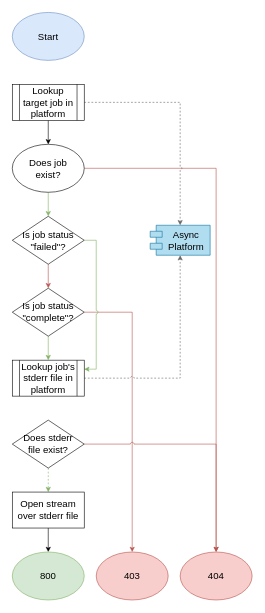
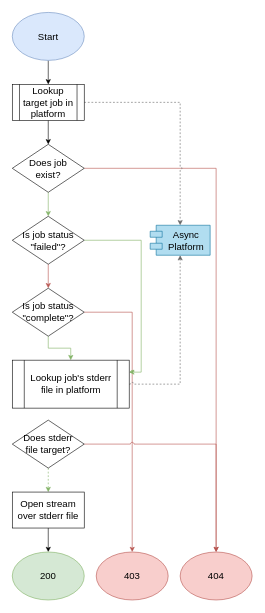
  <mxCell id="0" />
  <mxCell id="1" parent="0" />
  <mxCell id="2" style="edgeStyle=orthogonalEdgeStyle;rounded=0;jumpStyle=arc;orthogonalLoop=1;jettySize=auto;html=1;exitX=1;exitY=0.5;exitDx=0;exitDy=0;entryX=0.5;entryY=0;entryDx=0;entryDy=0;fontSize=16;fillColor=#f8cecc;strokeColor=#b85450;" edge="1" parent="1" source="16" target="25"><mxGeometry relative="1" as="geometry" /></mxCell>
  <mxCell id="3" style="edgeStyle=orthogonalEdgeStyle;rounded=0;jumpStyle=arc;orthogonalLoop=1;jettySize=auto;html=1;exitX=1;exitY=0.5;exitDx=0;exitDy=0;entryX=0.5;entryY=0;entryDx=0;entryDy=0;fontSize=16;fillColor=#f8cecc;strokeColor=#b85450;" edge="1" parent="1" source="11" target="26"><mxGeometry relative="1" as="geometry" /></mxCell>
+ <mxCell id="4" style="edgeStyle=orthogonalEdgeStyle;rounded=0;jumpStyle=arc;orthogonalLoop=1;jettySize=auto;html=1;exitX=0.5;exitY=1;exitDx=0;exitDy=0;entryX=0.5;entryY=0;entryDx=0;entryDy=0;fontSize=16;" edge="1" parent="1" source="5" target="8"><mxGeometry relative="1" as="geometry" /></mxCell>
  <mxCell id="5" value="Start" style="ellipse;whiteSpace=wrap;html=1;fontSize=16;fillColor=#dae8fc;strokeColor=#6c8ebf;" vertex="1" parent="1"><mxGeometry width="120" height="80" as="geometry" x="20" y="20" /></mxCell>
  <mxCell id="6" style="edgeStyle=orthogonalEdgeStyle;rounded=0;jumpStyle=arc;orthogonalLoop=1;jettySize=auto;html=1;exitX=1;exitY=0.5;exitDx=0;exitDy=0;dashed=1;fontSize=16;fillColor=#f5f5f5;strokeColor=#666666;" edge="1" parent="1" source="8" target="9"><mxGeometry relative="1" as="geometry" /></mxCell>
  <mxCell id="7" style="edgeStyle=orthogonalEdgeStyle;rounded=0;jumpStyle=arc;orthogonalLoop=1;jettySize=auto;html=1;exitX=0.5;exitY=1;exitDx=0;exitDy=0;entryX=0.5;entryY=0;entryDx=0;entryDy=0;fontSize=16;" edge="1" parent="1" source="8" target="11"><mxGeometry relative="1" as="geometry" /></mxCell>
  <mxCell id="8" value="Lookup target job in platform" style="shape=process;whiteSpace=wrap;html=1;backgroundOutline=1;fontSize=16;" vertex="1" parent="1"><mxGeometry y="140" width="120" height="60" as="geometry" x="20" /></mxCell>
  <mxCell id="9" value="Async&#10;Platform" style="shape=module;align=left;spacingLeft=20;align=center;verticalAlign=top;fontSize=16;fillColor=#b1ddf0;strokeColor=#10739e;" vertex="1" parent="1"><mxGeometry x="250" y="375" width="100" height="50" as="geometry" /></mxCell>
  <mxCell id="10" style="edgeStyle=orthogonalEdgeStyle;rounded=0;jumpStyle=arc;orthogonalLoop=1;jettySize=auto;html=1;exitX=0.5;exitY=1;exitDx=0;exitDy=0;entryX=0.5;entryY=0;entryDx=0;entryDy=0;fontSize=16;fillColor=#d5e8d4;strokeColor=#82b366;" edge="1" parent="1" source="11" target="14"><mxGeometry relative="1" as="geometry" /></mxCell>
- <mxCell id="11" value="Does job&lt;br&gt;exist?" style="ellipse;whiteSpace=wrap;html=1;fontSize=16;" vertex="1" parent="1"><mxGeometry y="240" width="120" height="80" as="geometry" x="20" /></mxCell>
+ <mxCell id="11" value="Does job&lt;br&gt;exist?" style="rhombus;whiteSpace=wrap;html=1;fontSize=16;" vertex="1" parent="1"><mxGeometry y="240" width="120" height="80" as="geometry" x="20" /></mxCell>
  <mxCell id="12" style="edgeStyle=orthogonalEdgeStyle;rounded=0;jumpStyle=arc;orthogonalLoop=1;jettySize=auto;html=1;exitX=0.5;exitY=1;exitDx=0;exitDy=0;entryX=0.5;entryY=0;entryDx=0;entryDy=0;fontSize=16;fillColor=#f8cecc;strokeColor=#b85450;" edge="1" parent="1" source="14" target="16"><mxGeometry relative="1" as="geometry" /></mxCell>
  <mxCell id="13" style="edgeStyle=orthogonalEdgeStyle;rounded=0;jumpStyle=arc;orthogonalLoop=1;jettySize=auto;html=1;exitX=1;exitY=0.5;exitDx=0;exitDy=0;entryX=1;entryY=0.25;entryDx=0;entryDy=0;fontSize=16;fillColor=#d5e8d4;strokeColor=#82b366;" edge="1" parent="1" source="14" target="18"><mxGeometry relative="1" as="geometry" /></mxCell>
  <mxCell id="14" value="Is job status&lt;br&gt;&quot;failed&quot;?" style="rhombus;whiteSpace=wrap;html=1;fontSize=16;" vertex="1" parent="1"><mxGeometry y="360" width="120" height="80" as="geometry" x="20" /></mxCell>
  <mxCell id="15" style="edgeStyle=orthogonalEdgeStyle;rounded=0;jumpStyle=arc;orthogonalLoop=1;jettySize=auto;html=1;exitX=0.5;exitY=1;exitDx=0;exitDy=0;entryX=0.5;entryY=0;entryDx=0;entryDy=0;fontSize=16;fillColor=#d5e8d4;strokeColor=#82b366;" edge="1" parent="1" source="16" target="18"><mxGeometry relative="1" as="geometry" /></mxCell>
  <mxCell id="16" value="Is job status&lt;br&gt;&quot;complete&quot;?" style="rhombus;whiteSpace=wrap;html=1;fontSize=16;" vertex="1" parent="1"><mxGeometry y="480" width="120" height="80" as="geometry" x="20" /></mxCell>
  <mxCell id="17" style="edgeStyle=orthogonalEdgeStyle;rounded=0;jumpStyle=arc;orthogonalLoop=1;jettySize=auto;html=1;exitX=1;exitY=0.5;exitDx=0;exitDy=0;entryX=0.5;entryY=1;entryDx=0;entryDy=0;dashed=1;fontSize=16;fillColor=#f5f5f5;strokeColor=#666666;" edge="1" parent="1" source="18" target="9"><mxGeometry relative="1" as="geometry" /></mxCell>
- <mxCell id="18" value="Lookup job's stderr file in platform" style="shape=process;whiteSpace=wrap;html=1;backgroundOutline=1;fontSize=16;" vertex="1" parent="1"><mxGeometry y="600" width="120" height="60" as="geometry" x="20" /></mxCell>
+ <mxCell id="18" value="Lookup job's stderr file in platform" style="shape=process;whiteSpace=wrap;html=1;backgroundOutline=1;fontSize=16;" vertex="1" parent="1"><mxGeometry x="20" y="600" width="195" height="80" as="geometry" /></mxCell>
  <mxCell id="19" style="edgeStyle=orthogonalEdgeStyle;rounded=0;jumpStyle=arc;orthogonalLoop=1;jettySize=auto;html=1;exitX=1;exitY=0.5;exitDx=0;exitDy=0;entryX=0.5;entryY=0;entryDx=0;entryDy=0;fontSize=16;fillColor=#f8cecc;strokeColor=#b85450;" edge="1" parent="1" source="21" target="26"><mxGeometry relative="1" as="geometry" /></mxCell>
  <mxCell id="20" style="edgeStyle=orthogonalEdgeStyle;rounded=0;jumpStyle=arc;orthogonalLoop=1;jettySize=auto;html=1;exitX=0.5;exitY=1;exitDx=0;exitDy=0;entryX=0.5;entryY=0;entryDx=0;entryDy=0;fontSize=16;fillColor=#d5e8d4;strokeColor=#82b366;dashed=1;" edge="1" parent="1" source="21" target="23"><mxGeometry relative="1" as="geometry" /></mxCell>
- <mxCell id="21" value="Does stderr&lt;br&gt;file exist?" style="rhombus;whiteSpace=wrap;html=1;fontSize=16;" vertex="1" parent="1"><mxGeometry y="700" width="120" height="80" as="geometry" x="20" /></mxCell>
+ <mxCell id="21" value="Does stderr&lt;br&gt;file target?" style="rhombus;whiteSpace=wrap;html=1;fontSize=16;" vertex="1" parent="1"><mxGeometry y="700" width="120" height="80" as="geometry" x="20" /></mxCell>
  <mxCell id="22" style="edgeStyle=orthogonalEdgeStyle;rounded=0;jumpStyle=arc;orthogonalLoop=1;jettySize=auto;html=1;exitX=0.5;exitY=1;exitDx=0;exitDy=0;entryX=0.5;entryY=0;entryDx=0;entryDy=0;fontSize=16;" edge="1" parent="1" source="23" target="24"><mxGeometry relative="1" as="geometry" /></mxCell>
  <mxCell id="23" value="Open stream over stderr file" style="rounded=0;whiteSpace=wrap;html=1;fontSize=16;" vertex="1" parent="1"><mxGeometry y="820" width="120" height="60" as="geometry" x="20" /></mxCell>
- <mxCell id="24" value="800" style="ellipse;whiteSpace=wrap;html=1;fontSize=16;fillColor=#d5e8d4;strokeColor=#82b366;" vertex="1" parent="1"><mxGeometry y="920" width="120" height="80" as="geometry" x="20" /></mxCell>
+ <mxCell id="24" value="200" style="ellipse;whiteSpace=wrap;html=1;fontSize=16;fillColor=#d5e8d4;strokeColor=#82b366;" vertex="1" parent="1"><mxGeometry y="920" width="120" height="80" as="geometry" x="20" /></mxCell>
  <mxCell id="25" value="403" style="ellipse;whiteSpace=wrap;html=1;fontSize=16;fillColor=#f8cecc;strokeColor=#b85450;" vertex="1" parent="1"><mxGeometry x="160" y="920" width="120" height="80" as="geometry" /></mxCell>
  <mxCell id="26" value="404" style="ellipse;whiteSpace=wrap;html=1;fontSize=16;fillColor=#f8cecc;strokeColor=#b85450;" vertex="1" parent="1"><mxGeometry x="300" y="920" width="120" height="80" as="geometry" /></mxCell>
